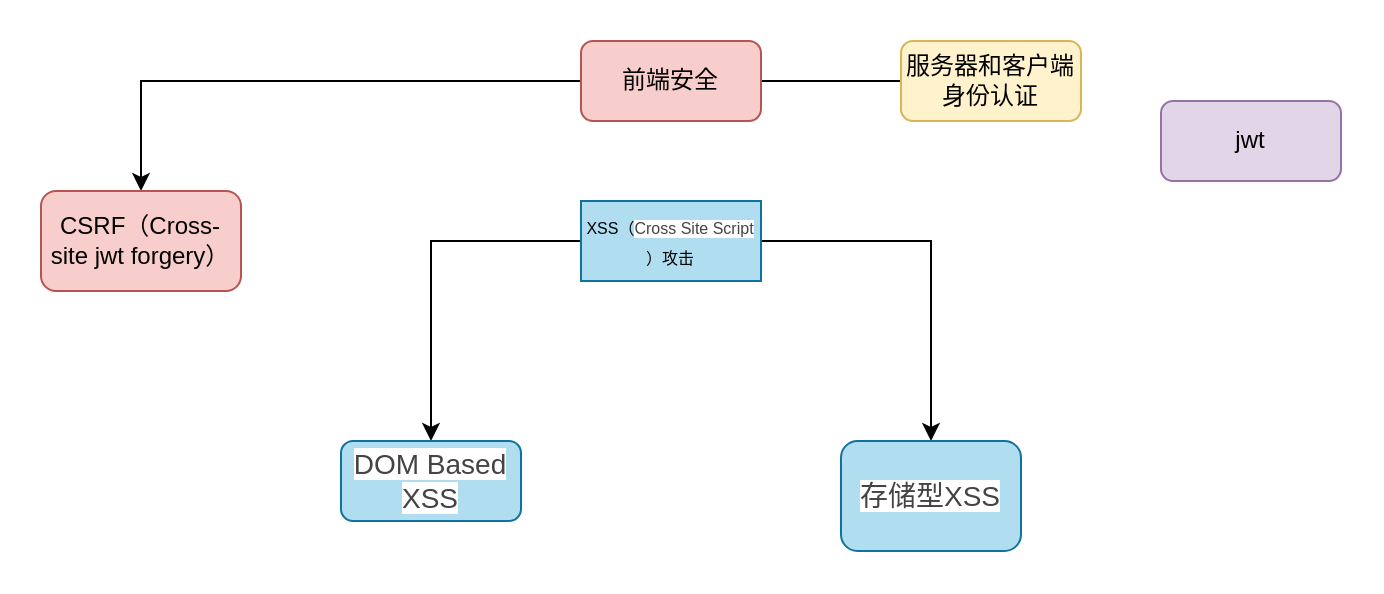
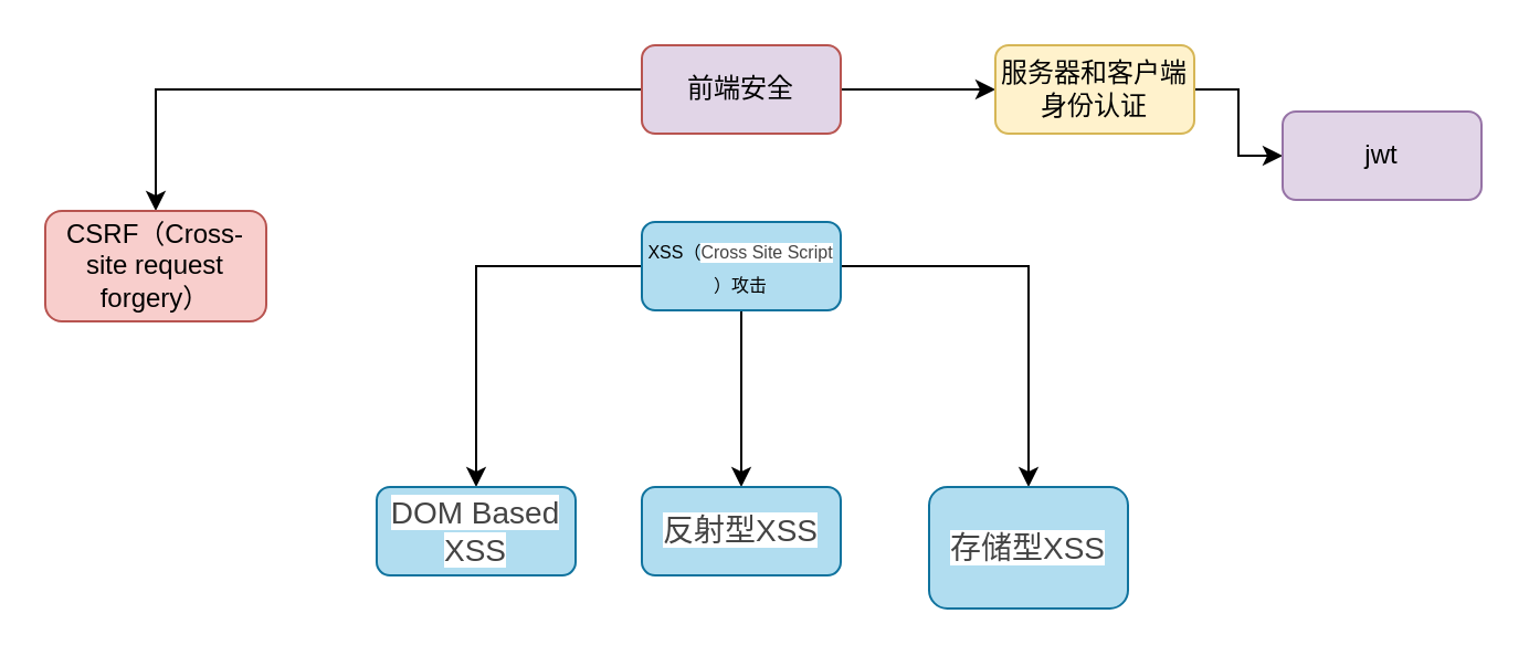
  <mxCell id="0" />
  <mxCell id="1" parent="0" />
- <mxCell id="2" value="" style="edgeStyle=orthogonalEdgeStyle;rounded=0;orthogonalLoop=1;jettySize=auto;html=1;endArrow=none;" edge="1" parent="1" source="4" target="14"><mxGeometry relative="1" as="geometry" /></mxCell>
+ <mxCell id="2" value="" style="edgeStyle=orthogonalEdgeStyle;rounded=0;orthogonalLoop=1;jettySize=auto;html=1;" edge="1" parent="1" source="4" target="14"><mxGeometry relative="1" as="geometry" /></mxCell>
  <mxCell id="3" value="" style="edgeStyle=orthogonalEdgeStyle;rounded=0;orthogonalLoop=1;jettySize=auto;html=1;" edge="1" parent="1" source="4" target="5"><mxGeometry relative="1" as="geometry" /></mxCell>
- <mxCell id="4" value="前端安全" style="rounded=1;whiteSpace=wrap;html=1;fillColor=#f8cecc;strokeColor=#b85450;" vertex="1" parent="1"><mxGeometry x="290" y="20" width="90" height="40" as="geometry" /></mxCell>
- <mxCell id="5" value="CSRF（Cross-site jwt forgery）" style="rounded=1;whiteSpace=wrap;html=1;fillColor=#f8cecc;strokeColor=#b85450;" vertex="1" parent="1"><mxGeometry x="20" y="95" width="100" height="50" as="geometry" /></mxCell>
+ <mxCell id="4" value="前端安全" style="rounded=1;whiteSpace=wrap;html=1;fillColor=#e1d5e7;strokeColor=#b85450;" vertex="1" parent="1"><mxGeometry x="290" y="20" width="90" height="40" as="geometry" /></mxCell>
+ <mxCell id="5" value="CSRF（Cross-site request forgery）" style="rounded=1;whiteSpace=wrap;html=1;fillColor=#f8cecc;strokeColor=#b85450;" vertex="1" parent="1"><mxGeometry x="20" y="95" width="100" height="50" as="geometry" /></mxCell>
+ <mxCell id="6" value="" style="edgeStyle=orthogonalEdgeStyle;rounded=0;orthogonalLoop=1;jettySize=auto;html=1;" edge="1" parent="1" source="9" target="12"><mxGeometry relative="1" as="geometry" /></mxCell>
  <mxCell id="7" value="" style="edgeStyle=orthogonalEdgeStyle;rounded=0;orthogonalLoop=1;jettySize=auto;html=1;" edge="1" parent="1" source="9" target="11"><mxGeometry relative="1" as="geometry" /></mxCell>
  <mxCell id="8" value="" style="edgeStyle=orthogonalEdgeStyle;rounded=0;orthogonalLoop=1;jettySize=auto;html=1;" edge="1" parent="1" source="9" target="10"><mxGeometry relative="1" as="geometry" /></mxCell>
- <mxCell id="9" value="&lt;font style=&quot;font-size: 8px&quot;&gt;XSS（&lt;span style=&quot;color: rgb(68 , 68 , 68) ; font-family: &amp;#34;tahoma&amp;#34; , &amp;#34;arial&amp;#34; , &amp;#34;helvetica&amp;#34; , sans-serif ; background-color: rgb(255 , 255 , 255)&quot;&gt;Cross Site Script&lt;/span&gt;&lt;br&gt;）攻击&lt;/font&gt;" style="whiteSpace=wrap;html=1;fillColor=#b1ddf0;strokeColor=#10739e;rounded=0;" vertex="1" parent="1"><mxGeometry x="290" y="100" width="90" height="40" as="geometry" /></mxCell>
+ <mxCell id="9" value="&lt;font style=&quot;font-size: 8px&quot;&gt;XSS（&lt;span style=&quot;color: rgb(68 , 68 , 68) ; font-family: &amp;#34;tahoma&amp;#34; , &amp;#34;arial&amp;#34; , &amp;#34;helvetica&amp;#34; , sans-serif ; background-color: rgb(255 , 255 , 255)&quot;&gt;Cross Site Script&lt;/span&gt;&lt;br&gt;）攻击&lt;/font&gt;" style="rounded=1;whiteSpace=wrap;html=1;fillColor=#b1ddf0;strokeColor=#10739e;" vertex="1" parent="1"><mxGeometry x="290" y="100" width="90" height="40" as="geometry" /></mxCell>
  <mxCell id="10" value="&lt;span style=&quot;color: rgb(68 , 68 , 68) ; font-family: &amp;#34;tahoma&amp;#34; , &amp;#34;arial&amp;#34; , &amp;#34;helvetica&amp;#34; , sans-serif ; font-size: 14px ; white-space: normal ; background-color: rgb(255 , 255 , 255)&quot;&gt;DOM Based XSS&lt;/span&gt;" style="rounded=1;whiteSpace=wrap;html=1;fillColor=#b1ddf0;strokeColor=#10739e;" vertex="1" parent="1"><mxGeometry x="170" y="220" width="90" height="40" as="geometry" /></mxCell>
  <mxCell id="11" value="&lt;span style=&quot;color: rgb(68 , 68 , 68) ; font-family: &amp;#34;tahoma&amp;#34; , &amp;#34;arial&amp;#34; , &amp;#34;helvetica&amp;#34; , sans-serif ; font-size: 14px ; white-space: normal ; background-color: rgb(255 , 255 , 255)&quot;&gt;存储型XSS&lt;/span&gt;" style="rounded=1;whiteSpace=wrap;html=1;fillColor=#b1ddf0;strokeColor=#10739e;" vertex="1" parent="1"><mxGeometry x="420" y="220" width="90" height="55" as="geometry" /></mxCell>
+ <mxCell id="12" value="&lt;span style=&quot;color: rgb(68 , 68 , 68) ; font-family: &amp;#34;tahoma&amp;#34; , &amp;#34;arial&amp;#34; , &amp;#34;helvetica&amp;#34; , sans-serif ; font-size: 14px ; background-color: rgb(255 , 255 , 255)&quot;&gt;反射型XSS&lt;/span&gt;" style="rounded=1;whiteSpace=wrap;html=1;fillColor=#b1ddf0;strokeColor=#10739e;" vertex="1" parent="1"><mxGeometry x="290" y="220" width="90" height="40" as="geometry" /></mxCell>
+ <mxCell id="13" value="" style="edgeStyle=orthogonalEdgeStyle;rounded=0;orthogonalLoop=1;jettySize=auto;html=1;" edge="1" parent="1" source="14" target="15"><mxGeometry relative="1" as="geometry" /></mxCell>
  <mxCell id="14" value="服务器和客户端身份认证" style="rounded=1;whiteSpace=wrap;html=1;fillColor=#fff2cc;strokeColor=#d6b656;" vertex="1" parent="1"><mxGeometry x="450" y="20" width="90" height="40" as="geometry" /></mxCell>
  <mxCell id="15" value="jwt" style="rounded=1;whiteSpace=wrap;html=1;fillColor=#e1d5e7;strokeColor=#9673a6;" vertex="1" parent="1"><mxGeometry x="580" y="50" width="90" height="40" as="geometry" /></mxCell>
